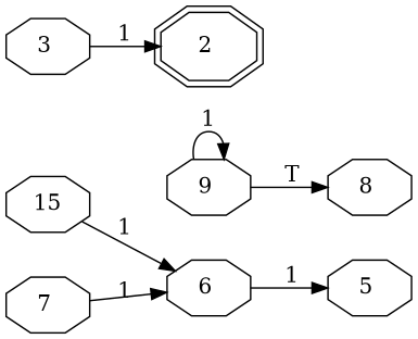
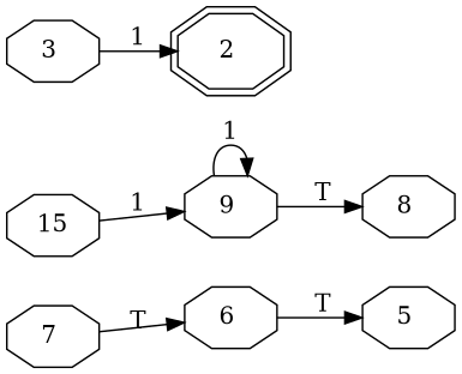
  digraph {
    rankdir=LR
    splines=false
    node [shape=octagon]
    n1 [label=15]
    n2 [label="9 "]
    n3 [label="8 "]
    n4 [label="7 "]
    n5 [label="6 "]
    n6 [label="5 "]
    n7 [label="3 "]
    n8 [label="2 " shape=doubleoctagon]
-   n1 -> n5 [label=1]
+   n1 -> n2 [label=1]
    n2 -> n2 [label=1]
    n2 -> n3 [label=T]
-   n4 -> n5 [label=1]
-   n5 -> n6 [label=1]
+   n4 -> n5 [label=T]
+   n5 -> n6 [label=T]
    n7 -> n8 [label=1]
  }
